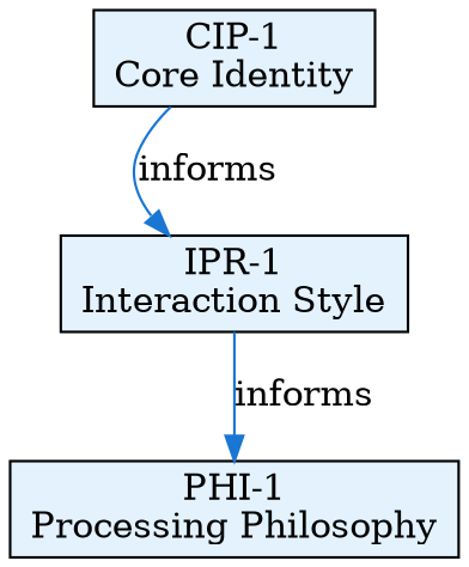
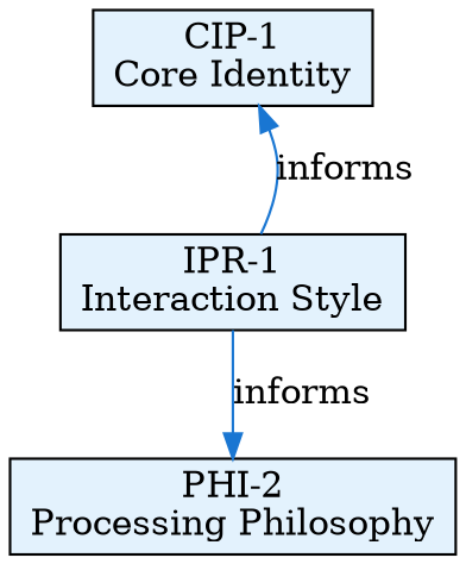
  digraph {
    rankdir=TB
    node [fillcolor="#E3F2FD" shape=box style=filled]
    edge [color="#1976D2"]
    n1 [label="CIP-1\nCore Identity"]
    n2 [label="IPR-1\nInteraction Style"]
-   n3 [label="PHI-1\nProcessing Philosophy"]
-   n1 -> n2 [label=informs]
+   n3 [label="PHI-2\nProcessing Philosophy"]
+   n2 -> n1 [label=informs]
    n2 -> n3 [label=informs]
  }
